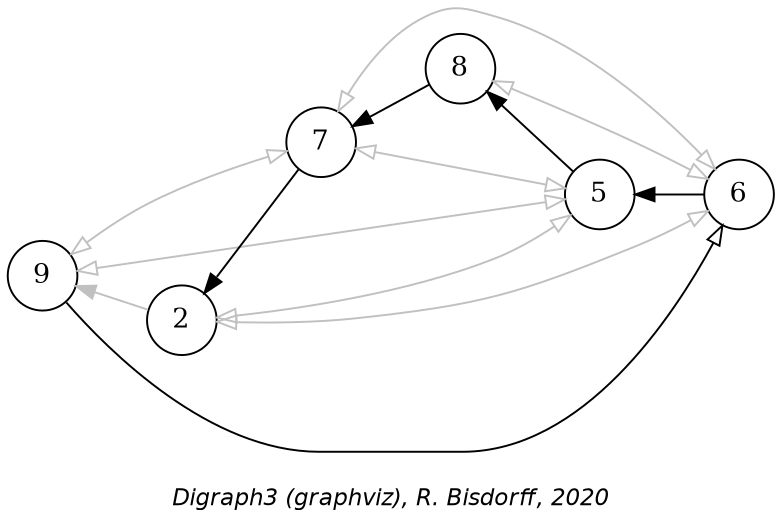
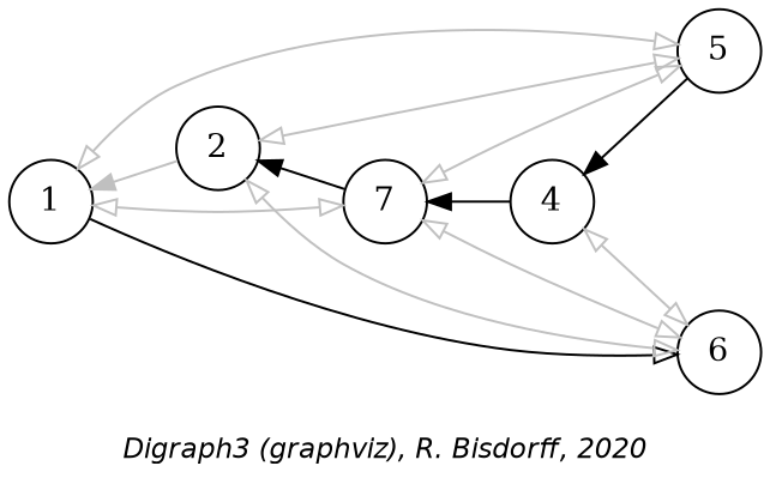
  digraph {
    fontname="Helvetica-Oblique"
    fontsize=12
    label="\nDigraph3 (graphviz), R. Bisdorff, 2020"
    rankdir=LR
    node [shape=circle]
    edge [color=grey dir=both arrowhead=empty arrowtail=empty]
-   n1 [label=9]
+   n1 [label=1]
    n2 [label=2]
    n3 [label=7]
    n4 [label=5]
    n5 [label=6]
-   n6 [label=8]
+   n6 [label=4]
    n1 -> n2 [dir=back arrowhead="" arrowtail=""]
    n1 -> n3
    n1 -> n4
    n1 -> n5 [color=black dir=forward arrowtail=""]
    n2 -> n3 [color=black dir=back arrowhead="" arrowtail=""]
    n2 -> n4
    n2 -> n5
    n3 -> n4
    n3 -> n5
    n3 -> n6 [color=black dir=back arrowhead="" arrowtail=""]
-   n4 -> n5 [color=black dir=back arrowhead="" arrowtail=""]
    n6 -> n4 [color=black dir=back arrowhead="" arrowtail=""]
    n6 -> n5
  }
